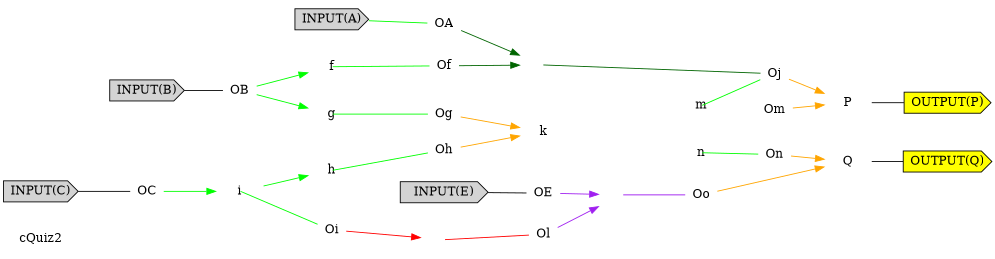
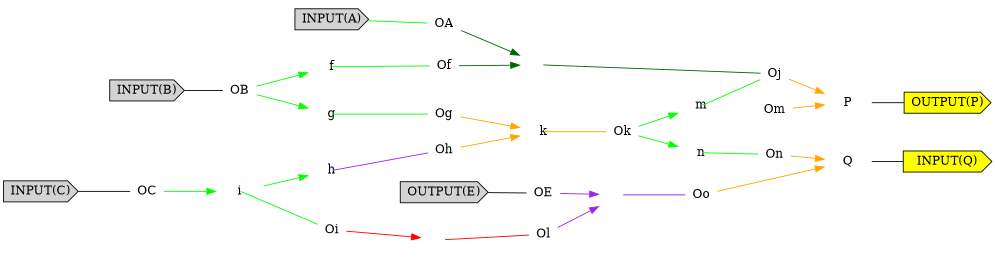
  digraph {
    rankdir=LR
    splines=false
    node [shape=none]
    edge [color=green]
-   cQuiz2 [color=invis shape=""]
    n2 [label="INPUT(A)" shape=cds style=filled]
    OA [fixedsize=false height=0 width=0]
    n4 [fillcolor=darkgreen fontcolor=white label=j]
    Oj [fixedsize=false height=0 width=0]
    n6 [label="INPUT(B)" shape=cds style=filled]
    OB [fixedsize=false height=0 width=0]
    n8 [fillcolor=green fontcolor=black label=f]
    n9 [fillcolor=green fontcolor=black label=g]
    Of [fixedsize=false height=0 width=0]
    Og [fixedsize=false height=0 width=0]
    n12 [label="INPUT(C)" shape=cds style=filled]
    OC [fixedsize=false height=0 width=0]
    n14 [fillcolor=green fontcolor=black label=i]
    n15 [fillcolor=green fontcolor=black label=h]
    Oh [fixedsize=false height=0 width=0]
    Oi [fixedsize=false height=0 width=0]
-   n18 [label="INPUT(E)" shape=cds style=filled]
+   n18 [label="OUTPUT(E)" shape=cds style=filled]
    OE [fixedsize=false height=0 width=0]
    n20 [fillcolor=purple fontcolor=white label=o]
    Oo [fixedsize=false height=0 width=0]
    n22 [fillcolor=yellow label="OUTPUT(P)" shape=cds style=filled]
-   n23 [fillcolor=yellow label="OUTPUT(Q)" shape=cds style=filled]
+   n23 [fillcolor=yellow label="INPUT(Q)" shape=cds style=filled]
    n24 [fillcolor=orange fontcolor=black label=k]
+   Ok [fixedsize=false height=0 width=0]
    n26 [fillcolor=red fontcolor=white label=l]
    Ol [fixedsize=false height=0 width=0]
    n28 [fillcolor=orange fontcolor=black label=P]
    n29 [fillcolor=green fontcolor=black label=m]
    n30 [fillcolor=green fontcolor=black label=n]
    On [fixedsize=false height=0 width=0]
    Om [fixedsize=false height=0 width=0]
    n33 [fillcolor=orange fontcolor=black label=Q]
    n2 -> OA [arrowhead=none]
    OA -> n4 [color=darkgreen]
    n4 -> Oj [arrowhead=none color=darkgreen tailclip=false]
    Oj -> n28 [color=orange]
    n6 -> OB [arrowhead=none color=""]
    OB -> n8
    OB -> n9
    n8 -> Of [arrowhead=none tailclip=false]
    n9 -> Og [arrowhead=none tailclip=false]
    Of -> n4 [color=darkgreen]
    Og -> n24 [color=orange]
    n12 -> OC [arrowhead=none color=""]
    OC -> n14
    n14 -> n15
    n14 -> Oi [arrowhead=none tailclip=false]
-   n15 -> Oh [arrowhead=none tailclip=false]
+   n15 -> Oh [arrowhead=none color=purple tailclip=false]
    Oh -> n24 [color=orange]
    Oi -> n26 [color=red]
    n18 -> OE [arrowhead=none color=""]
    OE -> n20 [color=purple]
    n20 -> Oo [arrowhead=none color=purple tailclip=false]
    Oo -> n33 [color=orange]
+   n24 -> Ok [arrowhead=none color=orange tailclip=false]
+   Ok -> n29
+   Ok -> n30
    n26 -> Ol [arrowhead=none color=red tailclip=false]
    Ol -> n20 [color=purple]
    n28 -> n22 [arrowhead=none color=black]
    n29 -> Oj [arrowhead=none tailclip=false]
    n30 -> On [arrowhead=none tailclip=false]
    On -> n33 [color=orange]
    Om -> n28 [color=orange]
    n33 -> n23 [arrowhead=none color=black]
  }
